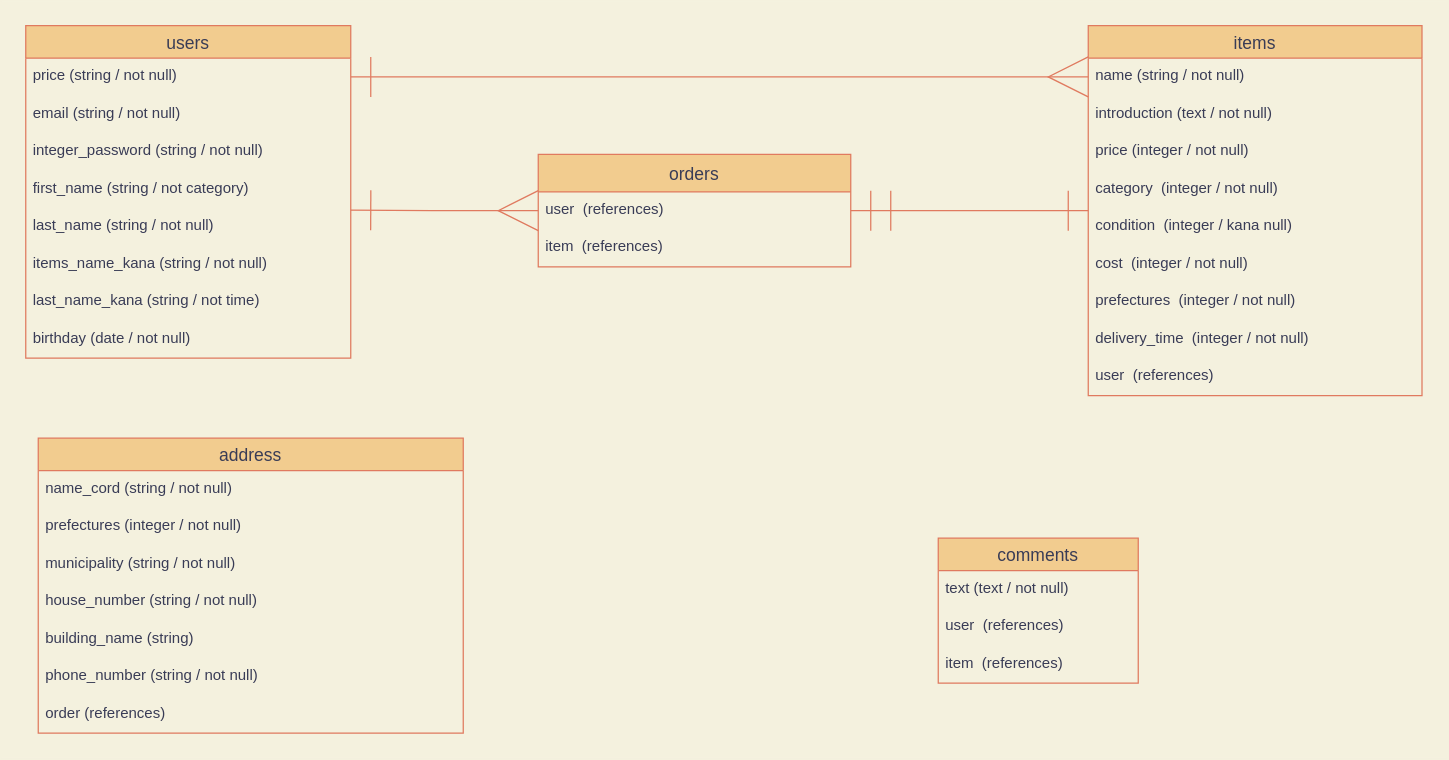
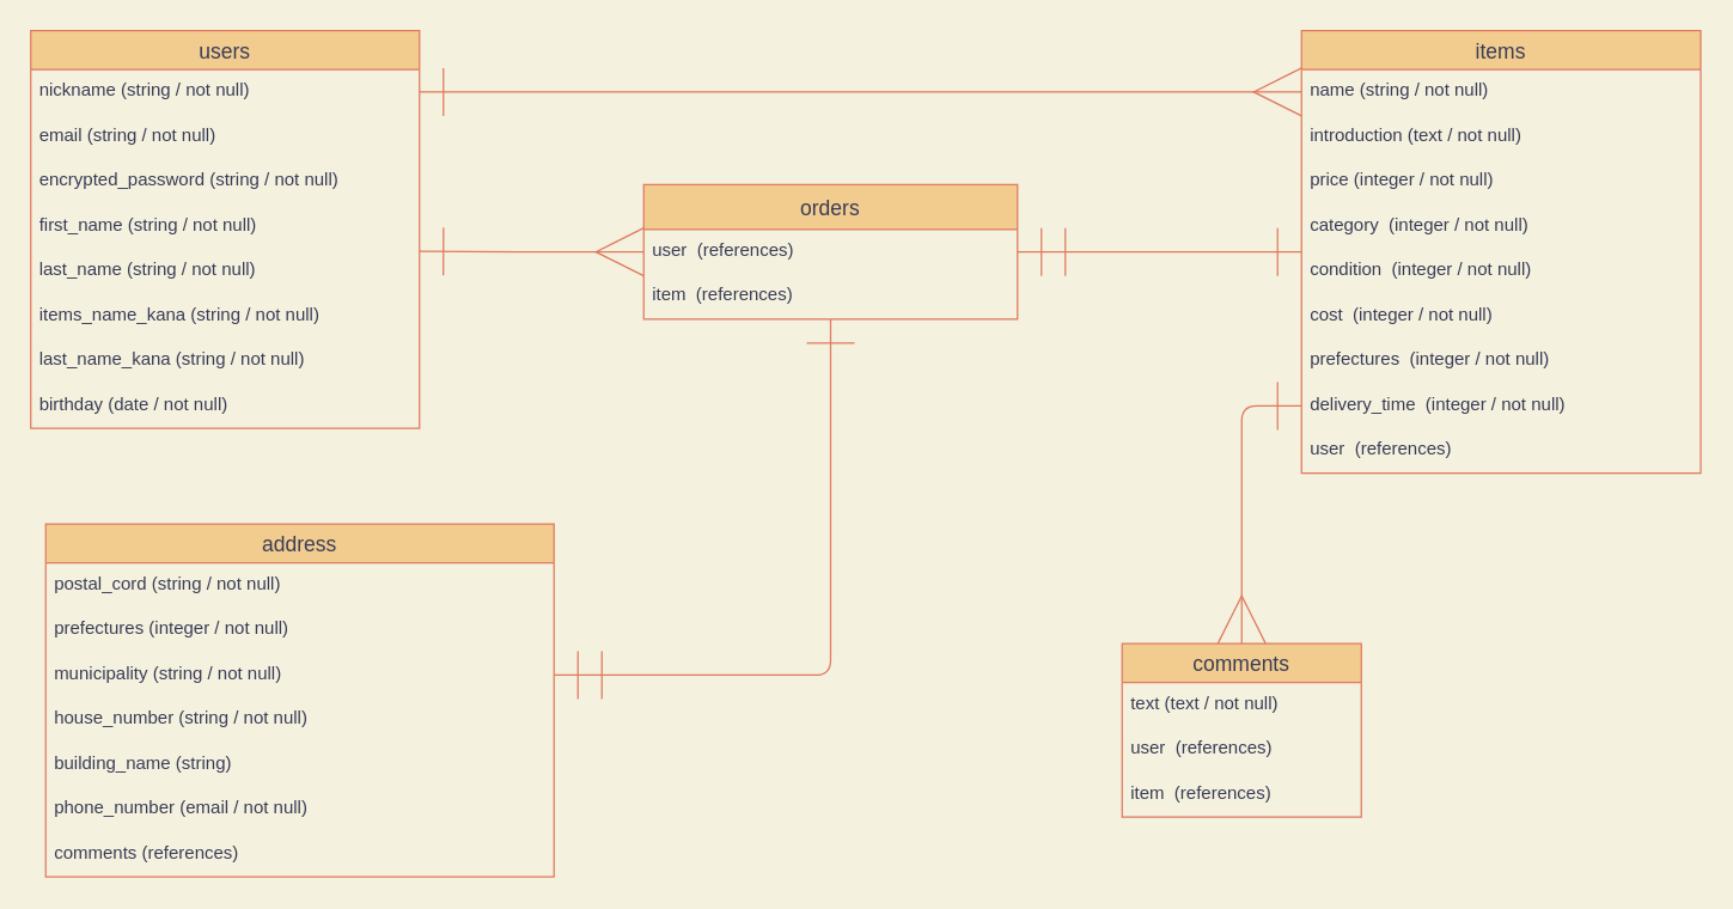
  <mxCell id="0" />
  <mxCell id="1" parent="0" />
  <mxCell id="2" style="edgeStyle=orthogonalEdgeStyle;curved=0;rounded=1;sketch=0;orthogonalLoop=1;jettySize=auto;html=1;startArrow=ERone;startFill=0;startSize=30;endArrow=ERmandOne;endFill=0;endSize=30;strokeColor=#E07A5F;fillColor=#F2CC8F;fontColor=#393C56;" parent="1" source="3" target="38" edge="1"><mxGeometry relative="1" as="geometry" /></mxCell>
  <mxCell id="3" value="items" style="swimlane;fontStyle=0;childLayout=stackLayout;horizontal=1;startSize=26;horizontalStack=0;resizeParent=1;resizeParentMax=0;resizeLast=0;collapsible=1;marginBottom=0;align=center;fontSize=14;fillColor=#F2CC8F;strokeColor=#E07A5F;fontColor=#393C56;" parent="1" vertex="1"><mxGeometry x="870" y="20" width="267" height="296" as="geometry" /></mxCell>
  <mxCell id="4" value="name (string / not null)" style="text;strokeColor=none;fillColor=none;spacingLeft=4;spacingRight=4;overflow=hidden;rotatable=0;points=[[0,0.5],[1,0.5]];portConstraint=eastwest;fontSize=12;fontColor=#393C56;" parent="3" vertex="1"><mxGeometry y="26" width="267" height="30" as="geometry" /></mxCell>
  <mxCell id="5" value="introduction (text / not null)" style="text;strokeColor=none;fillColor=none;spacingLeft=4;spacingRight=4;overflow=hidden;rotatable=0;points=[[0,0.5],[1,0.5]];portConstraint=eastwest;fontSize=12;fontColor=#393C56;" parent="3" vertex="1"><mxGeometry y="56" width="267" height="30" as="geometry" /></mxCell>
  <mxCell id="6" value="price (integer / not null)" style="text;strokeColor=none;fillColor=none;spacingLeft=4;spacingRight=4;overflow=hidden;rotatable=0;points=[[0,0.5],[1,0.5]];portConstraint=eastwest;fontSize=12;fontColor=#393C56;" parent="3" vertex="1"><mxGeometry y="86" width="267" height="30" as="geometry" /></mxCell>
  <mxCell id="7" value="category  (integer / not null)" style="text;strokeColor=none;fillColor=none;spacingLeft=4;spacingRight=4;overflow=hidden;rotatable=0;points=[[0,0.5],[1,0.5]];portConstraint=eastwest;fontSize=12;fontColor=#393C56;" parent="3" vertex="1"><mxGeometry y="116" width="267" height="30" as="geometry" /></mxCell>
- <mxCell id="8" value="condition  (integer / kana null)" style="text;strokeColor=none;fillColor=none;spacingLeft=4;spacingRight=4;overflow=hidden;rotatable=0;points=[[0,0.5],[1,0.5]];portConstraint=eastwest;fontSize=12;fontColor=#393C56;" parent="3" vertex="1"><mxGeometry y="146" width="267" height="30" as="geometry" /></mxCell>
+ <mxCell id="8" value="condition  (integer / not null)" style="text;strokeColor=none;fillColor=none;spacingLeft=4;spacingRight=4;overflow=hidden;rotatable=0;points=[[0,0.5],[1,0.5]];portConstraint=eastwest;fontSize=12;fontColor=#393C56;" parent="3" vertex="1"><mxGeometry y="146" width="267" height="30" as="geometry" /></mxCell>
  <mxCell id="9" value="cost  (integer / not null)" style="text;strokeColor=none;fillColor=none;spacingLeft=4;spacingRight=4;overflow=hidden;rotatable=0;points=[[0,0.5],[1,0.5]];portConstraint=eastwest;fontSize=12;fontColor=#393C56;" parent="3" vertex="1"><mxGeometry y="176" width="267" height="30" as="geometry" /></mxCell>
  <mxCell id="10" value="prefectures  (integer / not null)" style="text;strokeColor=none;fillColor=none;spacingLeft=4;spacingRight=4;overflow=hidden;rotatable=0;points=[[0,0.5],[1,0.5]];portConstraint=eastwest;fontSize=12;fontColor=#393C56;" parent="3" vertex="1"><mxGeometry y="206" width="267" height="30" as="geometry" /></mxCell>
  <mxCell id="11" value="delivery_time  (integer / not null)" style="text;strokeColor=none;fillColor=none;spacingLeft=4;spacingRight=4;overflow=hidden;rotatable=0;points=[[0,0.5],[1,0.5]];portConstraint=eastwest;fontSize=12;fontColor=#393C56;" parent="3" vertex="1"><mxGeometry y="236" width="267" height="30" as="geometry" /></mxCell>
  <mxCell id="12" value="user  (references)" style="text;strokeColor=none;fillColor=none;spacingLeft=4;spacingRight=4;overflow=hidden;rotatable=0;points=[[0,0.5],[1,0.5]];portConstraint=eastwest;fontSize=12;fontColor=#393C56;" parent="3" vertex="1"><mxGeometry y="266" width="267" height="30" as="geometry" /></mxCell>
  <mxCell id="13" value="users" style="swimlane;fontStyle=0;childLayout=stackLayout;horizontal=1;startSize=26;horizontalStack=0;resizeParent=1;resizeParentMax=0;resizeLast=0;collapsible=1;marginBottom=0;align=center;fontSize=14;fillColor=#F2CC8F;strokeColor=#E07A5F;fontColor=#393C56;" parent="1" vertex="1"><mxGeometry x="20" y="20" width="260" height="266" as="geometry" /></mxCell>
- <mxCell id="14" value="price (string / not null)" style="text;strokeColor=none;fillColor=none;spacingLeft=4;spacingRight=4;overflow=hidden;rotatable=0;points=[[0,0.5],[1,0.5]];portConstraint=eastwest;fontSize=12;labelBorderColor=none;labelBackgroundColor=none;fontColor=#393C56;" parent="13" vertex="1"><mxGeometry y="26" width="260" height="30" as="geometry" /></mxCell>
+ <mxCell id="14" value="nickname (string / not null)" style="text;strokeColor=none;fillColor=none;spacingLeft=4;spacingRight=4;overflow=hidden;rotatable=0;points=[[0,0.5],[1,0.5]];portConstraint=eastwest;fontSize=12;labelBorderColor=none;labelBackgroundColor=none;fontColor=#393C56;" parent="13" vertex="1"><mxGeometry y="26" width="260" height="30" as="geometry" /></mxCell>
  <mxCell id="15" value="email (string / not null)" style="text;strokeColor=none;fillColor=none;spacingLeft=4;spacingRight=4;overflow=hidden;rotatable=0;points=[[0,0.5],[1,0.5]];portConstraint=eastwest;fontSize=12;fontColor=#393C56;" parent="13" vertex="1"><mxGeometry y="56" width="260" height="30" as="geometry" /></mxCell>
- <mxCell id="16" value="integer_password (string / not null)" style="text;strokeColor=none;fillColor=none;spacingLeft=4;spacingRight=4;overflow=hidden;rotatable=0;points=[[0,0.5],[1,0.5]];portConstraint=eastwest;fontSize=12;fontColor=#393C56;" parent="13" vertex="1"><mxGeometry y="86" width="260" height="30" as="geometry" /></mxCell>
- <mxCell id="17" value="first_name (string / not category)" style="text;strokeColor=none;fillColor=none;spacingLeft=4;spacingRight=4;overflow=hidden;rotatable=0;points=[[0,0.5],[1,0.5]];portConstraint=eastwest;fontSize=12;fontColor=#393C56;" parent="13" vertex="1"><mxGeometry y="116" width="260" height="30" as="geometry" /></mxCell>
+ <mxCell id="16" value="encrypted_password (string / not null)" style="text;strokeColor=none;fillColor=none;spacingLeft=4;spacingRight=4;overflow=hidden;rotatable=0;points=[[0,0.5],[1,0.5]];portConstraint=eastwest;fontSize=12;fontColor=#393C56;" parent="13" vertex="1"><mxGeometry y="86" width="260" height="30" as="geometry" /></mxCell>
+ <mxCell id="17" value="first_name (string / not null)" style="text;strokeColor=none;fillColor=none;spacingLeft=4;spacingRight=4;overflow=hidden;rotatable=0;points=[[0,0.5],[1,0.5]];portConstraint=eastwest;fontSize=12;fontColor=#393C56;" parent="13" vertex="1"><mxGeometry y="116" width="260" height="30" as="geometry" /></mxCell>
  <mxCell id="18" value="last_name (string / not null)" style="text;strokeColor=none;fillColor=none;spacingLeft=4;spacingRight=4;overflow=hidden;rotatable=0;points=[[0,0.5],[1,0.5]];portConstraint=eastwest;fontSize=12;fontColor=#393C56;" parent="13" vertex="1"><mxGeometry y="146" width="260" height="30" as="geometry" /></mxCell>
  <mxCell id="19" value="items_name_kana (string / not null)" style="text;strokeColor=none;fillColor=none;spacingLeft=4;spacingRight=4;overflow=hidden;rotatable=0;points=[[0,0.5],[1,0.5]];portConstraint=eastwest;fontSize=12;fontColor=#393C56;" parent="13" vertex="1"><mxGeometry y="176" width="260" height="30" as="geometry" /></mxCell>
- <mxCell id="20" value="last_name_kana (string / not time)" style="text;strokeColor=none;fillColor=none;spacingLeft=4;spacingRight=4;overflow=hidden;rotatable=0;points=[[0,0.5],[1,0.5]];portConstraint=eastwest;fontSize=12;fontColor=#393C56;" parent="13" vertex="1"><mxGeometry y="206" width="260" height="30" as="geometry" /></mxCell>
+ <mxCell id="20" value="last_name_kana (string / not null)" style="text;strokeColor=none;fillColor=none;spacingLeft=4;spacingRight=4;overflow=hidden;rotatable=0;points=[[0,0.5],[1,0.5]];portConstraint=eastwest;fontSize=12;fontColor=#393C56;" parent="13" vertex="1"><mxGeometry y="206" width="260" height="30" as="geometry" /></mxCell>
  <mxCell id="21" value="birthday (date / not null)" style="text;strokeColor=none;fillColor=none;spacingLeft=4;spacingRight=4;overflow=hidden;rotatable=0;points=[[0,0.5],[1,0.5]];portConstraint=eastwest;fontSize=12;fontColor=#393C56;" parent="13" vertex="1"><mxGeometry y="236" width="260" height="30" as="geometry" /></mxCell>
  <mxCell id="22" value="address" style="swimlane;fontStyle=0;childLayout=stackLayout;horizontal=1;startSize=26;horizontalStack=0;resizeParent=1;resizeParentMax=0;resizeLast=0;collapsible=1;marginBottom=0;align=center;fontSize=14;fillColor=#F2CC8F;strokeColor=#E07A5F;fontColor=#393C56;" parent="1" vertex="1"><mxGeometry x="30" y="350" width="340" height="236" as="geometry" /></mxCell>
- <mxCell id="23" value="name_cord (string / not null)" style="text;strokeColor=none;fillColor=none;spacingLeft=4;spacingRight=4;overflow=hidden;rotatable=0;points=[[0,0.5],[1,0.5]];portConstraint=eastwest;fontSize=12;fontColor=#393C56;" parent="22" vertex="1"><mxGeometry y="26" width="340" height="30" as="geometry" /></mxCell>
+ <mxCell id="23" value="postal_cord (string / not null)" style="text;strokeColor=none;fillColor=none;spacingLeft=4;spacingRight=4;overflow=hidden;rotatable=0;points=[[0,0.5],[1,0.5]];portConstraint=eastwest;fontSize=12;fontColor=#393C56;" parent="22" vertex="1"><mxGeometry y="26" width="340" height="30" as="geometry" /></mxCell>
  <mxCell id="24" value="prefectures (integer / not null)" style="text;strokeColor=none;fillColor=none;spacingLeft=4;spacingRight=4;overflow=hidden;rotatable=0;points=[[0,0.5],[1,0.5]];portConstraint=eastwest;fontSize=12;fontColor=#393C56;" parent="22" vertex="1"><mxGeometry y="56" width="340" height="30" as="geometry" /></mxCell>
  <mxCell id="25" value="municipality (string / not null)" style="text;strokeColor=none;fillColor=none;spacingLeft=4;spacingRight=4;overflow=hidden;rotatable=0;points=[[0,0.5],[1,0.5]];portConstraint=eastwest;fontSize=12;fontColor=#393C56;" parent="22" vertex="1"><mxGeometry y="86" width="340" height="30" as="geometry" /></mxCell>
  <mxCell id="26" value="house_number (string / not null)" style="text;strokeColor=none;fillColor=none;spacingLeft=4;spacingRight=4;overflow=hidden;rotatable=0;points=[[0,0.5],[1,0.5]];portConstraint=eastwest;fontSize=12;fontColor=#393C56;" parent="22" vertex="1"><mxGeometry y="116" width="340" height="30" as="geometry" /></mxCell>
  <mxCell id="27" value="building_name (string)" style="text;strokeColor=none;fillColor=none;spacingLeft=4;spacingRight=4;overflow=hidden;rotatable=0;points=[[0,0.5],[1,0.5]];portConstraint=eastwest;fontSize=12;fontColor=#393C56;" parent="22" vertex="1"><mxGeometry y="146" width="340" height="30" as="geometry" /></mxCell>
- <mxCell id="28" value="phone_number (string / not null)" style="text;strokeColor=none;fillColor=none;spacingLeft=4;spacingRight=4;overflow=hidden;rotatable=0;points=[[0,0.5],[1,0.5]];portConstraint=eastwest;fontSize=12;fontColor=#393C56;" parent="22" vertex="1"><mxGeometry y="176" width="340" height="30" as="geometry" /></mxCell>
- <mxCell id="29" value="order (references)" style="text;strokeColor=none;fillColor=none;spacingLeft=4;spacingRight=4;overflow=hidden;rotatable=0;points=[[0,0.5],[1,0.5]];portConstraint=eastwest;fontSize=12;fontColor=#393C56;" parent="22" vertex="1"><mxGeometry y="206" width="340" height="30" as="geometry" /></mxCell>
+ <mxCell id="28" value="phone_number (email / not null)" style="text;strokeColor=none;fillColor=none;spacingLeft=4;spacingRight=4;overflow=hidden;rotatable=0;points=[[0,0.5],[1,0.5]];portConstraint=eastwest;fontSize=12;fontColor=#393C56;" parent="22" vertex="1"><mxGeometry y="176" width="340" height="30" as="geometry" /></mxCell>
+ <mxCell id="29" value="comments (references)" style="text;strokeColor=none;fillColor=none;spacingLeft=4;spacingRight=4;overflow=hidden;rotatable=0;points=[[0,0.5],[1,0.5]];portConstraint=eastwest;fontSize=12;fontColor=#393C56;" parent="22" vertex="1"><mxGeometry y="206" width="340" height="30" as="geometry" /></mxCell>
+ <mxCell id="30" style="edgeStyle=orthogonalEdgeStyle;curved=0;rounded=1;sketch=0;orthogonalLoop=1;jettySize=auto;html=1;startArrow=ERmany;startFill=0;startSize=30;endArrow=ERone;endFill=0;endSize=30;strokeColor=#E07A5F;fillColor=#F2CC8F;fontColor=#393C56;" parent="1" source="31" target="11" edge="1"><mxGeometry relative="1" as="geometry" /></mxCell>
  <mxCell id="31" value="comments" style="swimlane;fontStyle=0;childLayout=stackLayout;horizontal=1;startSize=26;horizontalStack=0;resizeParent=1;resizeParentMax=0;resizeLast=0;collapsible=1;marginBottom=0;align=center;fontSize=14;fillColor=#F2CC8F;strokeColor=#E07A5F;fontColor=#393C56;" parent="1" vertex="1"><mxGeometry x="750" y="430" width="160" height="116" as="geometry" /></mxCell>
  <mxCell id="32" value="text (text / not null)" style="text;strokeColor=none;fillColor=none;spacingLeft=4;spacingRight=4;overflow=hidden;rotatable=0;points=[[0,0.5],[1,0.5]];portConstraint=eastwest;fontSize=12;fontColor=#393C56;" parent="31" vertex="1"><mxGeometry y="26" width="160" height="30" as="geometry" /></mxCell>
  <mxCell id="33" value="user  (references)" style="text;strokeColor=none;fillColor=none;spacingLeft=4;spacingRight=4;overflow=hidden;rotatable=0;points=[[0,0.5],[1,0.5]];portConstraint=eastwest;fontSize=12;fontColor=#393C56;" parent="31" vertex="1"><mxGeometry y="56" width="160" height="30" as="geometry" /></mxCell>
  <mxCell id="34" value="item  (references)" style="text;strokeColor=none;fillColor=none;spacingLeft=4;spacingRight=4;overflow=hidden;rotatable=0;points=[[0,0.5],[1,0.5]];portConstraint=eastwest;fontSize=12;fontColor=#393C56;" parent="31" vertex="1"><mxGeometry y="86" width="160" height="30" as="geometry" /></mxCell>
  <mxCell id="35" style="edgeStyle=orthogonalEdgeStyle;rounded=0;orthogonalLoop=1;jettySize=auto;html=1;exitX=1;exitY=0.5;exitDx=0;exitDy=0;entryX=0;entryY=0.5;entryDx=0;entryDy=0;startArrow=ERone;startFill=0;startSize=30;endArrow=ERmany;endFill=0;endSize=30;strokeColor=#E07A5F;fontColor=#393C56;labelBackgroundColor=#F4F1DE;" parent="1" source="14" target="4" edge="1"><mxGeometry relative="1" as="geometry" /></mxCell>
+ <mxCell id="36" style="edgeStyle=orthogonalEdgeStyle;curved=0;rounded=1;sketch=0;orthogonalLoop=1;jettySize=auto;html=1;entryX=1;entryY=0.5;entryDx=0;entryDy=0;startArrow=ERone;startFill=0;startSize=30;endArrow=ERmandOne;endFill=0;endSize=30;strokeColor=#E07A5F;fillColor=#F2CC8F;fontColor=#393C56;" parent="1" source="37" target="25" edge="1"><mxGeometry relative="1" as="geometry" /></mxCell>
  <mxCell id="37" value="orders" style="swimlane;fontStyle=0;childLayout=stackLayout;horizontal=1;startSize=30;horizontalStack=0;resizeParent=1;resizeParentMax=0;resizeLast=0;collapsible=1;marginBottom=0;align=center;fontSize=14;rounded=0;sketch=0;strokeColor=#E07A5F;fillColor=#F2CC8F;fontColor=#393C56;" parent="1" vertex="1"><mxGeometry x="430" y="123" width="250" height="90" as="geometry" /></mxCell>
  <mxCell id="38" value="user  (references)" style="text;strokeColor=none;fillColor=none;spacingLeft=4;spacingRight=4;overflow=hidden;rotatable=0;points=[[0,0.5],[1,0.5]];portConstraint=eastwest;fontSize=12;fontColor=#393C56;" parent="37" vertex="1"><mxGeometry y="30" width="250" height="30" as="geometry" /></mxCell>
  <mxCell id="39" value="item  (references)" style="text;strokeColor=none;fillColor=none;spacingLeft=4;spacingRight=4;overflow=hidden;rotatable=0;points=[[0,0.5],[1,0.5]];portConstraint=eastwest;fontSize=12;fontColor=#393C56;" parent="37" vertex="1"><mxGeometry y="60" width="250" height="30" as="geometry" /></mxCell>
  <mxCell id="40" style="edgeStyle=orthogonalEdgeStyle;curved=0;rounded=1;sketch=0;orthogonalLoop=1;jettySize=auto;html=1;exitX=0;exitY=0.5;exitDx=0;exitDy=0;entryX=1;entryY=0.056;entryDx=0;entryDy=0;entryPerimeter=0;startArrow=ERmany;startFill=0;startSize=30;endArrow=ERone;endFill=0;endSize=30;strokeColor=#E07A5F;fillColor=#F2CC8F;fontColor=#393C56;" parent="1" source="38" target="18" edge="1"><mxGeometry relative="1" as="geometry" /></mxCell>
